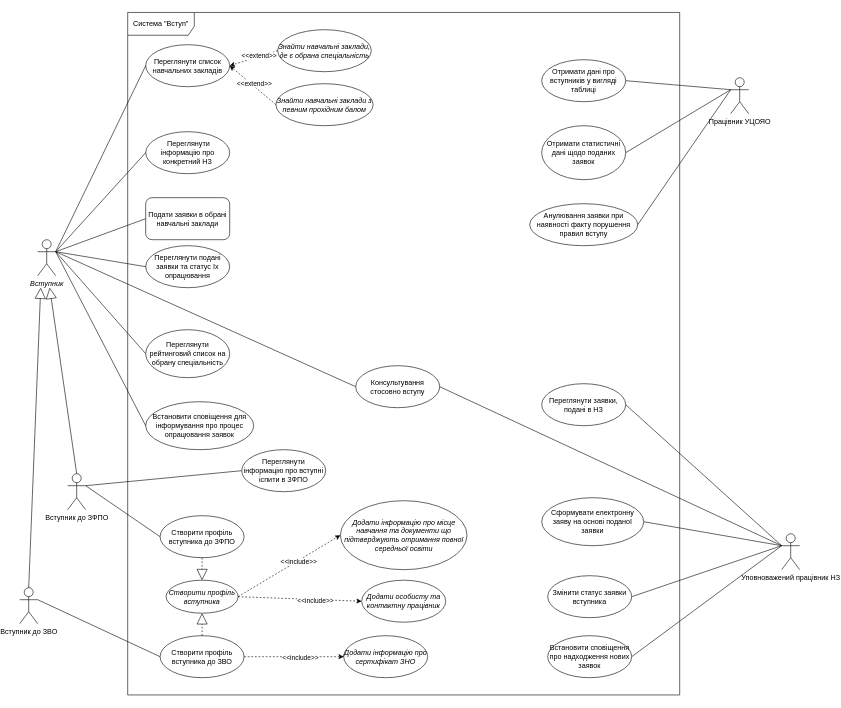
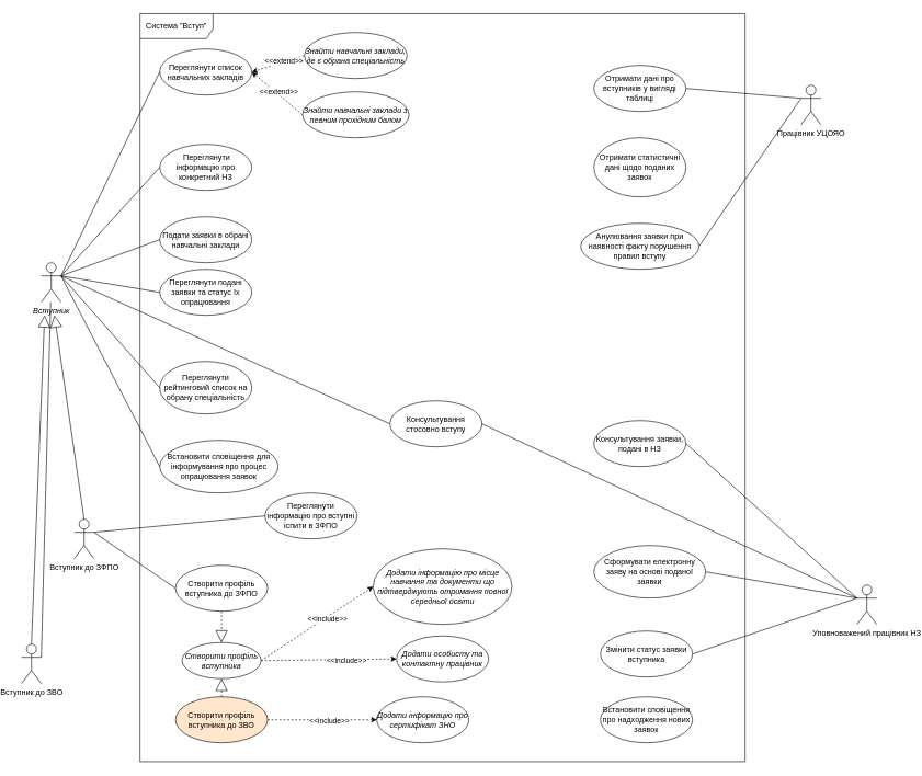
  <mxCell id="0" />
  <mxCell id="1" parent="0" />
  <mxCell id="2" value="Система &quot;Вступ&quot;" style="shape=umlFrame;whiteSpace=wrap;html=1;width=111;height=38;" parent="1" vertex="1"><mxGeometry x="200" y="20.25" width="920" height="1137.5" as="geometry" /></mxCell>
  <mxCell id="3" value="Переглянути список навчальних закладів" style="ellipse;whiteSpace=wrap;html=1;" parent="1" vertex="1"><mxGeometry x="230" y="74" width="140" height="70" as="geometry" /></mxCell>
  <mxCell id="4" style="edgeStyle=none;rounded=0;orthogonalLoop=1;jettySize=auto;html=1;exitX=0;exitY=0.5;exitDx=0;exitDy=0;entryX=1;entryY=0.5;entryDx=0;entryDy=0;dashed=1;" parent="1" source="6" target="3" edge="1"><mxGeometry relative="1" as="geometry" /></mxCell>
  <mxCell id="5" value="&amp;lt;&amp;lt;extend&amp;gt;&amp;gt;" style="edgeLabel;html=1;align=center;verticalAlign=middle;resizable=0;points=[];" parent="4" vertex="1" connectable="0"><mxGeometry x="-0.209" y="-1" relative="1" as="geometry"><mxPoint as="offset" /></mxGeometry></mxCell>
  <mxCell id="6" value="&lt;i&gt;Знайти навчальні заклади, де є обрана спеціальність&lt;/i&gt;" style="ellipse;whiteSpace=wrap;html=1;" parent="1" vertex="1"><mxGeometry x="450" y="49" width="156" height="70" as="geometry" /></mxCell>
  <mxCell id="7" style="edgeStyle=none;rounded=0;orthogonalLoop=1;jettySize=auto;html=1;exitX=0;exitY=0.5;exitDx=0;exitDy=0;entryX=1;entryY=0.5;entryDx=0;entryDy=0;dashed=1;" parent="1" source="9" target="3" edge="1"><mxGeometry relative="1" as="geometry" /></mxCell>
  <mxCell id="8" value="&amp;lt;&amp;lt;extend&amp;gt;&amp;gt;" style="edgeLabel;html=1;align=center;verticalAlign=middle;resizable=0;points=[];" parent="7" vertex="1" connectable="0"><mxGeometry x="0.159" y="2" relative="1" as="geometry"><mxPoint x="9" as="offset" /></mxGeometry></mxCell>
  <mxCell id="9" value="&lt;i&gt;Знайти навчальні заклади з певним прохідним балом&lt;/i&gt;" style="ellipse;whiteSpace=wrap;html=1;" parent="1" vertex="1"><mxGeometry x="447" y="139" width="162" height="70" as="geometry" /></mxCell>
  <mxCell id="10" value="&amp;nbsp;Переглянути інформацію про конкретний НЗ" style="ellipse;whiteSpace=wrap;html=1;" parent="1" vertex="1"><mxGeometry x="230" y="219" width="140" height="70" as="geometry" /></mxCell>
- <mxCell id="11" value="Подати заявки в обрані навчальні заклади" style="whiteSpace=wrap;html=1;rounded=1;" parent="1" vertex="1"><mxGeometry x="230" y="329" width="140" height="70" as="geometry" /></mxCell>
+ <mxCell id="11" value="Подати заявки в обрані навчальні заклади" style="ellipse;whiteSpace=wrap;html=1;" parent="1" vertex="1"><mxGeometry x="230" y="329" width="140" height="70" as="geometry" /></mxCell>
  <mxCell id="12" value="Переглянути подані заявки та статус їх опрацювання" style="ellipse;whiteSpace=wrap;html=1;" parent="1" vertex="1"><mxGeometry x="230" y="409" width="140" height="70" as="geometry" /></mxCell>
  <mxCell id="13" value="Переглянути рейтинговий список на обрану спеціальність" style="ellipse;whiteSpace=wrap;html=1;" parent="1" vertex="1"><mxGeometry x="230" y="549" width="140" height="80" as="geometry" /></mxCell>
  <mxCell id="14" value="Встановити сповіщення для інформування про процес опрацювання заявок" style="ellipse;whiteSpace=wrap;html=1;" parent="1" vertex="1"><mxGeometry x="230" y="669" width="180" height="80" as="geometry" /></mxCell>
  <mxCell id="15" style="edgeStyle=none;rounded=0;orthogonalLoop=1;jettySize=auto;html=1;exitX=1;exitY=0.333;exitDx=0;exitDy=0;exitPerimeter=0;entryX=0;entryY=0.5;entryDx=0;entryDy=0;endArrow=none;endFill=0;" parent="1" source="22" target="3" edge="1"><mxGeometry relative="1" as="geometry" /></mxCell>
  <mxCell id="16" style="edgeStyle=none;rounded=0;orthogonalLoop=1;jettySize=auto;html=1;exitX=1;exitY=0.333;exitDx=0;exitDy=0;exitPerimeter=0;entryX=0;entryY=0.5;entryDx=0;entryDy=0;endArrow=none;endFill=0;" parent="1" source="22" target="10" edge="1"><mxGeometry relative="1" as="geometry" /></mxCell>
  <mxCell id="17" style="edgeStyle=none;rounded=0;orthogonalLoop=1;jettySize=auto;html=1;exitX=1;exitY=0.333;exitDx=0;exitDy=0;exitPerimeter=0;entryX=0;entryY=0.5;entryDx=0;entryDy=0;endArrow=none;endFill=0;" parent="1" source="22" target="11" edge="1"><mxGeometry relative="1" as="geometry" /></mxCell>
  <mxCell id="18" style="edgeStyle=none;rounded=0;orthogonalLoop=1;jettySize=auto;html=1;exitX=1;exitY=0.333;exitDx=0;exitDy=0;exitPerimeter=0;entryX=0;entryY=0.5;entryDx=0;entryDy=0;endArrow=none;endFill=0;" parent="1" source="22" target="12" edge="1"><mxGeometry relative="1" as="geometry" /></mxCell>
  <mxCell id="19" style="edgeStyle=none;rounded=0;orthogonalLoop=1;jettySize=auto;html=1;exitX=1;exitY=0.333;exitDx=0;exitDy=0;exitPerimeter=0;entryX=0;entryY=0.5;entryDx=0;entryDy=0;endArrow=none;endFill=0;" parent="1" source="22" target="13" edge="1"><mxGeometry relative="1" as="geometry" /></mxCell>
  <mxCell id="20" style="edgeStyle=none;rounded=0;orthogonalLoop=1;jettySize=auto;html=1;exitX=1;exitY=0.333;exitDx=0;exitDy=0;exitPerimeter=0;entryX=0;entryY=0.5;entryDx=0;entryDy=0;endArrow=none;endFill=0;" parent="1" source="22" target="14" edge="1"><mxGeometry relative="1" as="geometry" /></mxCell>
  <mxCell id="21" style="edgeStyle=none;rounded=0;orthogonalLoop=1;jettySize=auto;html=1;exitX=1;exitY=0.333;exitDx=0;exitDy=0;exitPerimeter=0;entryX=0;entryY=0.5;entryDx=0;entryDy=0;startArrow=none;startFill=0;endArrow=none;endFill=0;" parent="1" source="22" target="55" edge="1"><mxGeometry relative="1" as="geometry" /></mxCell>
  <mxCell id="22" value="&lt;i&gt;Вступник&lt;/i&gt;" style="shape=umlActor;verticalLabelPosition=bottom;verticalAlign=top;html=1;" parent="1" vertex="1"><mxGeometry x="50" y="399" width="30" height="60" as="geometry" /></mxCell>
- <mxCell id="23" style="edgeStyle=none;rounded=0;orthogonalLoop=1;jettySize=auto;html=1;exitX=1;exitY=0.333;exitDx=0;exitDy=0;exitPerimeter=0;entryX=0;entryY=0.5;entryDx=0;entryDy=0;endArrow=none;endFill=0;" parent="1" source="24" target="32" edge="1"><mxGeometry relative="1" as="geometry" /></mxCell>
+ <mxCell id="23" style="edgeStyle=none;rounded=0;orthogonalLoop=1;jettySize=auto;html=1;exitX=1;exitY=0.333;exitDx=0;exitDy=0;exitPerimeter=0;endArrow=none;endFill=0;" parent="1" source="24" target="22" edge="1"><mxGeometry relative="1" as="geometry" /></mxCell>
  <mxCell id="24" value="Вступник до ЗВО" style="shape=umlActor;verticalLabelPosition=bottom;verticalAlign=top;html=1;" parent="1" vertex="1"><mxGeometry x="20" y="979" width="30" height="60" as="geometry" /></mxCell>
  <mxCell id="25" style="edgeStyle=none;rounded=0;orthogonalLoop=1;jettySize=auto;html=1;exitX=1;exitY=0.333;exitDx=0;exitDy=0;exitPerimeter=0;entryX=0;entryY=0.5;entryDx=0;entryDy=0;endArrow=none;endFill=0;" parent="1" source="27" target="35" edge="1"><mxGeometry relative="1" as="geometry" /></mxCell>
  <mxCell id="26" style="edgeStyle=none;rounded=0;orthogonalLoop=1;jettySize=auto;html=1;exitX=1;exitY=0.333;exitDx=0;exitDy=0;exitPerimeter=0;entryX=0;entryY=0.5;entryDx=0;entryDy=0;endArrow=none;endFill=0;" parent="1" source="27" target="36" edge="1"><mxGeometry relative="1" as="geometry" /></mxCell>
  <mxCell id="27" value="Вступник до ЗФПО" style="shape=umlActor;verticalLabelPosition=bottom;verticalAlign=top;html=1;" parent="1" vertex="1"><mxGeometry x="100" y="789" width="30" height="60" as="geometry" /></mxCell>
  <mxCell id="28" value="" style="endArrow=block;endSize=16;endFill=0;html=1;rounded=0;exitX=0.5;exitY=0;exitDx=0;exitDy=0;exitPerimeter=0;" parent="1" source="24" edge="1"><mxGeometry width="160" relative="1" as="geometry"><mxPoint x="10" y="609" as="sourcePoint" /><mxPoint x="55" y="479" as="targetPoint" /></mxGeometry></mxCell>
  <mxCell id="29" value="" style="endArrow=block;endSize=16;endFill=0;html=1;rounded=0;exitX=0.5;exitY=0;exitDx=0;exitDy=0;exitPerimeter=0;" parent="1" source="27" edge="1"><mxGeometry x="-0.021" y="-37" width="160" relative="1" as="geometry"><mxPoint x="120" y="849" as="sourcePoint" /><mxPoint x="70" y="479" as="targetPoint" /><mxPoint as="offset" /></mxGeometry></mxCell>
  <mxCell id="30" style="edgeStyle=none;rounded=0;orthogonalLoop=1;jettySize=auto;html=1;exitX=1;exitY=0.5;exitDx=0;exitDy=0;entryX=0;entryY=0.5;entryDx=0;entryDy=0;endArrow=classic;endFill=1;dashed=1;startArrow=none;startFill=0;" parent="1" source="32" target="34" edge="1"><mxGeometry relative="1" as="geometry" /></mxCell>
  <mxCell id="31" value="&amp;lt;&amp;lt;include&amp;gt;&amp;gt;" style="edgeLabel;html=1;align=center;verticalAlign=middle;resizable=0;points=[];" parent="30" vertex="1" connectable="0"><mxGeometry x="0.118" y="-1" relative="1" as="geometry"><mxPoint as="offset" /></mxGeometry></mxCell>
- <mxCell id="32" value="Створити профіль вступника до ЗВО" style="ellipse;whiteSpace=wrap;html=1;" parent="1" vertex="1"><mxGeometry x="254" y="1059" width="140" height="70" as="geometry" /></mxCell>
+ <mxCell id="32" value="Створити профіль вступника до ЗВО" style="ellipse;whiteSpace=wrap;html=1;fillColor=#ffe6cc;" parent="1" vertex="1"><mxGeometry x="254" y="1059" width="140" height="70" as="geometry" /></mxCell>
  <mxCell id="33" value="&lt;i&gt;Додати особисту та контактну працівник&lt;/i&gt;" style="ellipse;whiteSpace=wrap;html=1;" parent="1" vertex="1"><mxGeometry x="590" y="966.5" width="140" height="70" as="geometry" /></mxCell>
  <mxCell id="34" value="&lt;i&gt;Додати інформацію про сертифікат ЗНО&lt;/i&gt;" style="ellipse;whiteSpace=wrap;html=1;" parent="1" vertex="1"><mxGeometry x="560" y="1059" width="140" height="70" as="geometry" /></mxCell>
  <mxCell id="35" value="Переглянути інформацію про вступні іспити в ЗФПО" style="ellipse;whiteSpace=wrap;html=1;" parent="1" vertex="1"><mxGeometry x="390" y="749" width="140" height="70" as="geometry" /></mxCell>
  <mxCell id="36" value="Створити профіль вступника до ЗФПО" style="ellipse;whiteSpace=wrap;html=1;" parent="1" vertex="1"><mxGeometry x="254" y="859" width="140" height="70" as="geometry" /></mxCell>
  <mxCell id="37" value="&lt;i&gt;Додати інформацію про місце навчання та документи що підтверджують отримання повної середньої освіти&lt;/i&gt;" style="ellipse;whiteSpace=wrap;html=1;" parent="1" vertex="1"><mxGeometry x="554.5" y="834" width="211" height="115" as="geometry" /></mxCell>
  <mxCell id="38" style="edgeStyle=none;rounded=0;orthogonalLoop=1;jettySize=auto;html=1;exitX=0;exitY=0.333;exitDx=0;exitDy=0;exitPerimeter=0;entryX=1;entryY=0.5;entryDx=0;entryDy=0;startArrow=none;startFill=0;endArrow=none;endFill=0;" parent="1" source="41" target="42" edge="1"><mxGeometry relative="1" as="geometry" /></mxCell>
- <mxCell id="39" style="edgeStyle=none;rounded=0;orthogonalLoop=1;jettySize=auto;html=1;exitX=0;exitY=0.333;exitDx=0;exitDy=0;exitPerimeter=0;entryX=1;entryY=0.5;entryDx=0;entryDy=0;startArrow=none;startFill=0;endArrow=none;endFill=0;" parent="1" source="41" target="43" edge="1"><mxGeometry relative="1" as="geometry" /></mxCell>
  <mxCell id="40" style="edgeStyle=none;rounded=0;orthogonalLoop=1;jettySize=auto;html=1;exitX=0;exitY=0.333;exitDx=0;exitDy=0;exitPerimeter=0;entryX=1;entryY=0.5;entryDx=0;entryDy=0;startArrow=none;startFill=0;endArrow=none;endFill=0;" parent="1" source="41" target="44" edge="1"><mxGeometry relative="1" as="geometry" /></mxCell>
  <mxCell id="41" value="Працівник УЦОЯО" style="shape=umlActor;verticalLabelPosition=bottom;verticalAlign=top;html=1;" parent="1" vertex="1"><mxGeometry x="1205" y="129" width="30" height="60" as="geometry" /></mxCell>
  <mxCell id="42" value="Отримати дані про вступників у вигляді таблиці" style="ellipse;whiteSpace=wrap;html=1;" parent="1" vertex="1"><mxGeometry x="890" y="99" width="140" height="70" as="geometry" /></mxCell>
  <mxCell id="43" value="Отримати статистичні дані щодо поданих заявок" style="ellipse;whiteSpace=wrap;html=1;" parent="1" vertex="1"><mxGeometry x="890" y="209" width="140" height="90" as="geometry" /></mxCell>
  <mxCell id="44" value="Анулювання заявки при наявності факту порушення правил вступу" style="ellipse;whiteSpace=wrap;html=1;" parent="1" vertex="1"><mxGeometry x="870" y="339" width="180" height="70" as="geometry" /></mxCell>
  <mxCell id="45" style="edgeStyle=none;rounded=0;orthogonalLoop=1;jettySize=auto;html=1;exitX=0;exitY=0.333;exitDx=0;exitDy=0;exitPerimeter=0;entryX=1;entryY=0.5;entryDx=0;entryDy=0;startArrow=none;startFill=0;endArrow=none;endFill=0;" parent="1" source="49" target="50" edge="1"><mxGeometry relative="1" as="geometry" /></mxCell>
  <mxCell id="46" style="edgeStyle=none;rounded=0;orthogonalLoop=1;jettySize=auto;html=1;exitX=0;exitY=0.333;exitDx=0;exitDy=0;exitPerimeter=0;entryX=1;entryY=0.5;entryDx=0;entryDy=0;startArrow=none;startFill=0;endArrow=none;endFill=0;" parent="1" source="49" target="51" edge="1"><mxGeometry relative="1" as="geometry" /></mxCell>
  <mxCell id="47" style="edgeStyle=none;rounded=0;orthogonalLoop=1;jettySize=auto;html=1;exitX=0;exitY=0.333;exitDx=0;exitDy=0;exitPerimeter=0;entryX=1;entryY=0.5;entryDx=0;entryDy=0;startArrow=none;startFill=0;endArrow=none;endFill=0;" parent="1" source="49" target="52" edge="1"><mxGeometry relative="1" as="geometry" /></mxCell>
- <mxCell id="48" style="edgeStyle=none;rounded=0;orthogonalLoop=1;jettySize=auto;html=1;exitX=0;exitY=0.333;exitDx=0;exitDy=0;exitPerimeter=0;entryX=1;entryY=0.5;entryDx=0;entryDy=0;startArrow=none;startFill=0;endArrow=none;endFill=0;" parent="1" source="49" target="53" edge="1"><mxGeometry relative="1" as="geometry" /></mxCell>
  <mxCell id="49" value="Уповноважений працівник НЗ&lt;br&gt;" style="shape=umlActor;verticalLabelPosition=bottom;verticalAlign=top;html=1;" parent="1" vertex="1"><mxGeometry x="1290" y="889" width="30" height="60" as="geometry" /></mxCell>
- <mxCell id="50" value="Переглянути заявки, подані в НЗ" style="ellipse;whiteSpace=wrap;html=1;" parent="1" vertex="1"><mxGeometry x="890" y="639" width="140" height="70" as="geometry" /></mxCell>
+ <mxCell id="50" value="Консультування заявки, подані в НЗ" style="ellipse;whiteSpace=wrap;html=1;" parent="1" vertex="1"><mxGeometry x="890" y="639" width="140" height="70" as="geometry" /></mxCell>
  <mxCell id="51" value="Сформувати електронну заяву на основі поданої заявки" style="ellipse;whiteSpace=wrap;html=1;" parent="1" vertex="1"><mxGeometry x="890" y="829" width="170" height="80" as="geometry" /></mxCell>
  <mxCell id="52" value="Змінити статус заявки вступника" style="ellipse;whiteSpace=wrap;html=1;" parent="1" vertex="1"><mxGeometry x="900" y="959" width="140" height="70" as="geometry" /></mxCell>
  <mxCell id="53" value="Встановити сповіщення про надходження нових заявок" style="ellipse;whiteSpace=wrap;html=1;" parent="1" vertex="1"><mxGeometry x="900" y="1059" width="140" height="70" as="geometry" /></mxCell>
  <mxCell id="54" style="edgeStyle=none;rounded=0;orthogonalLoop=1;jettySize=auto;html=1;exitX=1;exitY=0.5;exitDx=0;exitDy=0;startArrow=none;startFill=0;endArrow=none;endFill=0;" parent="1" source="55" edge="1"><mxGeometry relative="1" as="geometry"><mxPoint x="1290" y="909" as="targetPoint" /></mxGeometry></mxCell>
  <mxCell id="55" value="Консультування стосовно вступу" style="ellipse;whiteSpace=wrap;html=1;" parent="1" vertex="1"><mxGeometry x="580" y="609" width="140" height="70" as="geometry" /></mxCell>
  <mxCell id="56" style="edgeStyle=none;rounded=0;orthogonalLoop=1;jettySize=auto;html=1;exitX=1;exitY=0.5;exitDx=0;exitDy=0;entryX=0;entryY=0.5;entryDx=0;entryDy=0;startArrow=none;startFill=0;endArrow=classic;endFill=1;dashed=1;" parent="1" source="60" target="33" edge="1"><mxGeometry relative="1" as="geometry" /></mxCell>
  <mxCell id="57" value="&amp;lt;&amp;lt;include&amp;gt;&amp;gt;" style="edgeLabel;html=1;align=center;verticalAlign=middle;resizable=0;points=[];" parent="56" vertex="1" connectable="0"><mxGeometry x="0.248" y="-2" relative="1" as="geometry"><mxPoint as="offset" /></mxGeometry></mxCell>
  <mxCell id="58" style="edgeStyle=none;rounded=0;orthogonalLoop=1;jettySize=auto;html=1;exitX=1;exitY=0.5;exitDx=0;exitDy=0;entryX=0;entryY=0.5;entryDx=0;entryDy=0;startArrow=none;startFill=0;endArrow=classic;endFill=1;dashed=1;" parent="1" source="60" target="37" edge="1"><mxGeometry relative="1" as="geometry" /></mxCell>
  <mxCell id="59" value="&amp;lt;&amp;lt;include&amp;gt;&amp;gt;" style="edgeLabel;html=1;align=center;verticalAlign=middle;resizable=0;points=[];" parent="58" vertex="1" connectable="0"><mxGeometry x="0.167" y="-2" relative="1" as="geometry"><mxPoint as="offset" /></mxGeometry></mxCell>
- <mxCell id="60" value="&lt;i&gt;Створити профіль вступника&lt;/i&gt;" style="ellipse;whiteSpace=wrap;html=1;" parent="1" vertex="1"><mxGeometry x="264" y="966.5" width="120" height="55" as="geometry" /></mxCell>
+ <mxCell id="60" value="&lt;i&gt;Створити профіль вступника&lt;/i&gt;" style="ellipse;whiteSpace=wrap;html=1;" parent="1" vertex="1"><mxGeometry x="264" y="976.5" width="120" height="55" as="geometry" /></mxCell>
  <mxCell id="61" value="" style="endArrow=block;endSize=16;endFill=0;html=1;rounded=0;dashed=1;exitX=0.5;exitY=0;exitDx=0;exitDy=0;entryX=0.5;entryY=1;entryDx=0;entryDy=0;" parent="1" source="32" target="60" edge="1"><mxGeometry width="160" relative="1" as="geometry"><mxPoint x="390" y="1049" as="sourcePoint" /><mxPoint x="550" y="1049" as="targetPoint" /></mxGeometry></mxCell>
  <mxCell id="62" value="" style="endArrow=block;endSize=16;endFill=0;html=1;rounded=0;dashed=1;exitX=0.5;exitY=1;exitDx=0;exitDy=0;entryX=0.5;entryY=0;entryDx=0;entryDy=0;" parent="1" source="36" target="60" edge="1"><mxGeometry x="0.012" width="160" relative="1" as="geometry"><mxPoint x="310" y="929" as="sourcePoint" /><mxPoint x="470" y="929" as="targetPoint" /><mxPoint as="offset" /></mxGeometry></mxCell>
